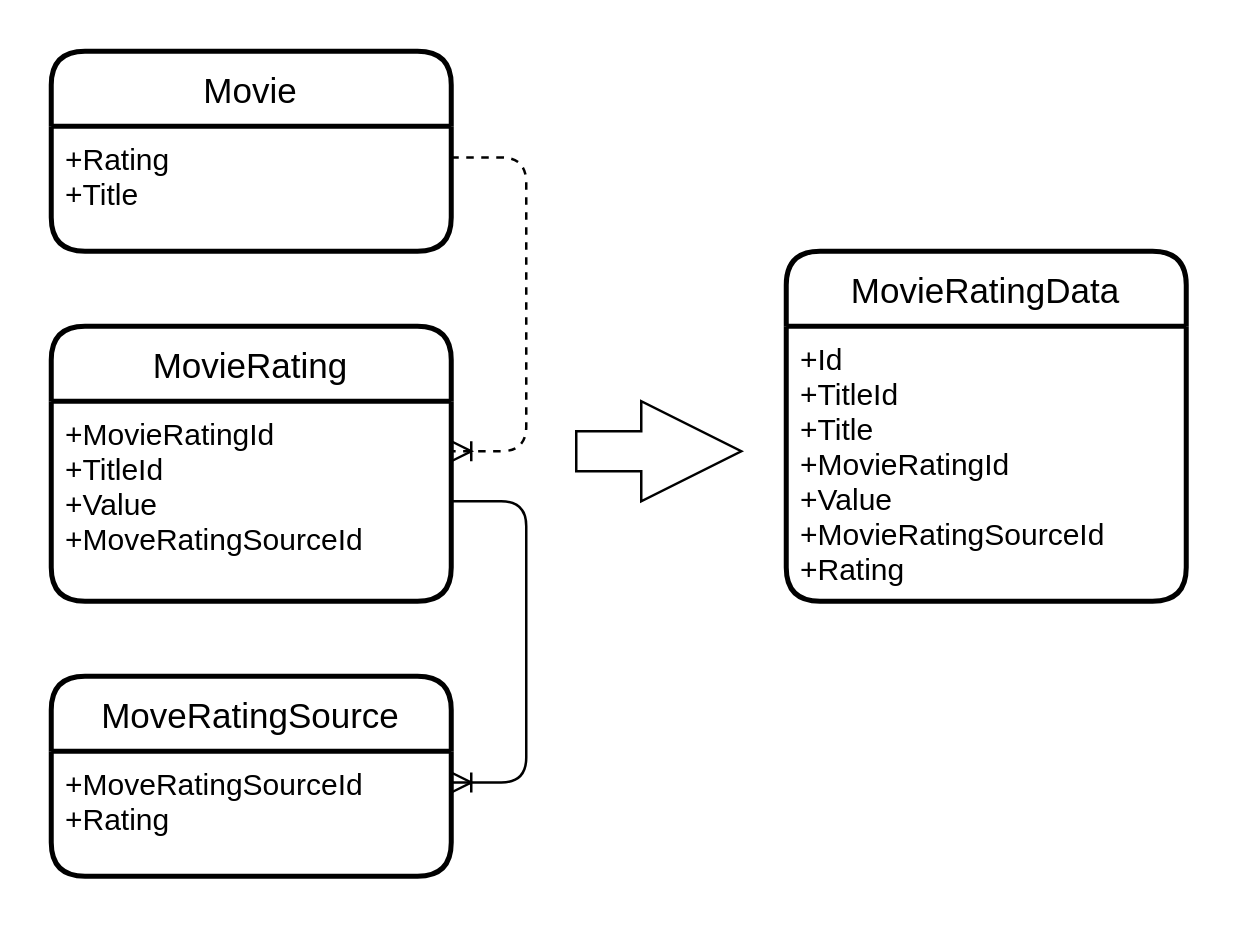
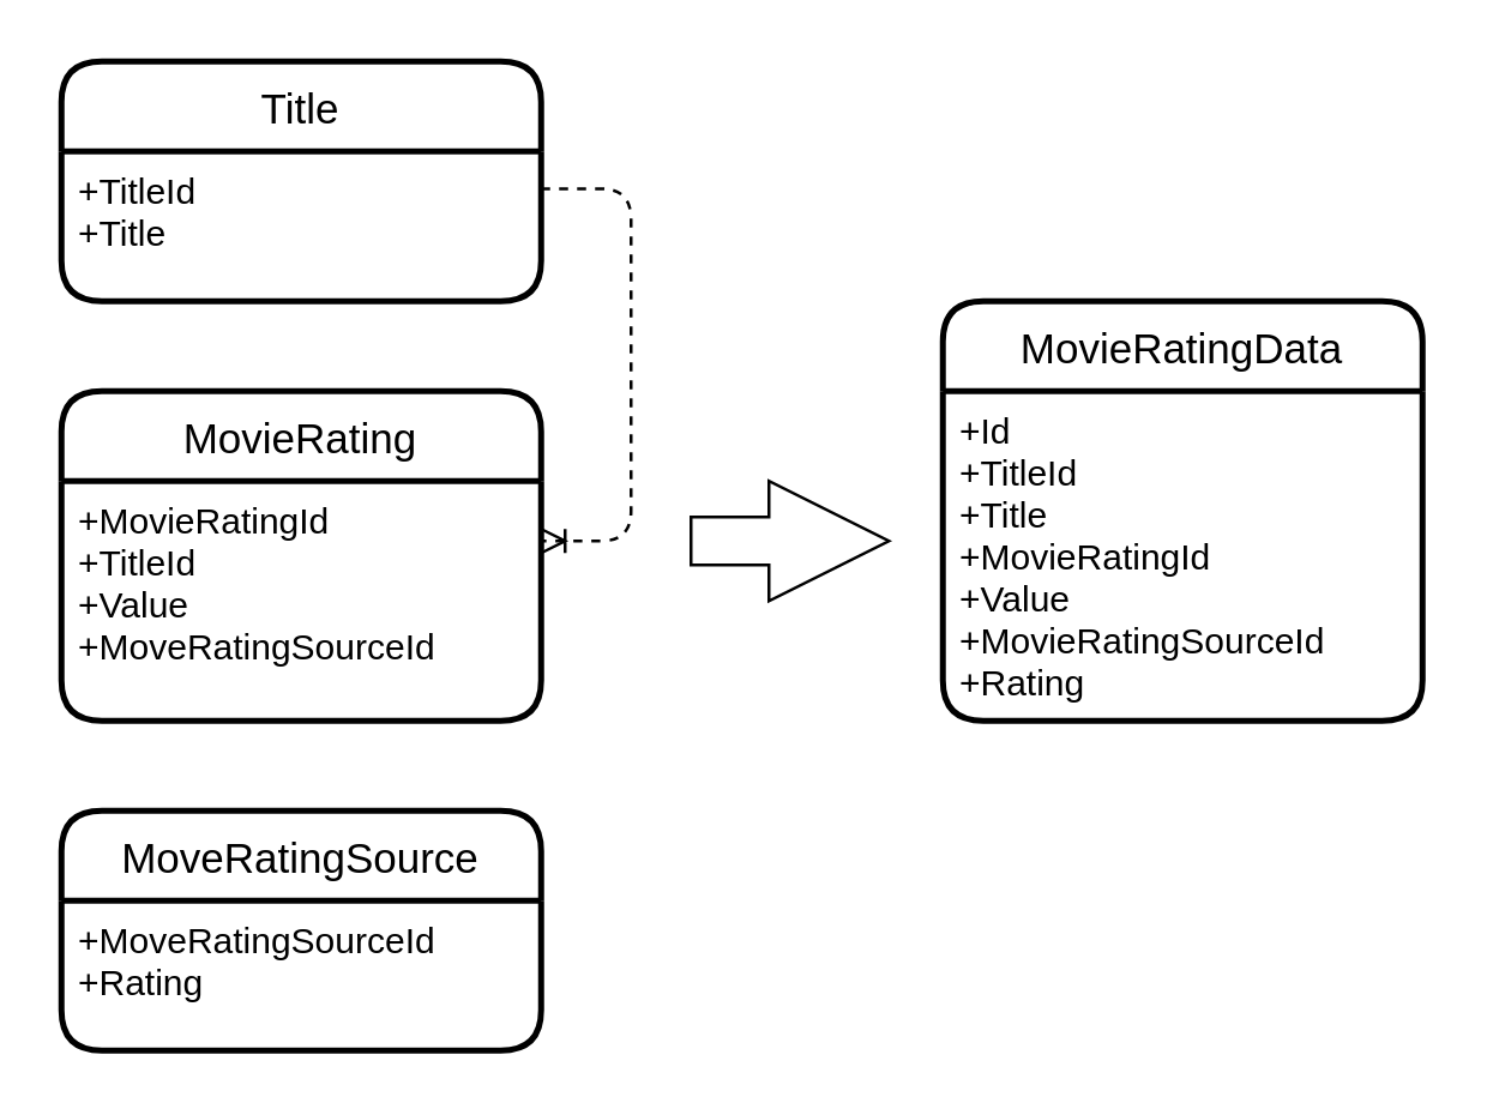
  <mxCell id="0" />
  <mxCell id="1" parent="0" />
- <mxCell id="2" value="Movie" style="swimlane;childLayout=stackLayout;horizontal=1;startSize=30;horizontalStack=0;rounded=1;fontSize=14;fontStyle=0;strokeWidth=2;resizeParent=0;resizeLast=1;shadow=0;dashed=0;align=center;" vertex="1" parent="1"><mxGeometry x="20" y="20" width="160" height="80" as="geometry" /></mxCell>
- <mxCell id="3" value="+Rating&#10;+Title" style="align=left;strokeColor=none;fillColor=none;spacingLeft=4;fontSize=12;verticalAlign=top;resizable=0;rotatable=0;part=1;" vertex="1" parent="2"><mxGeometry y="30" width="160" height="50" as="geometry" /></mxCell>
+ <mxCell id="2" value="Title" style="swimlane;childLayout=stackLayout;horizontal=1;startSize=30;horizontalStack=0;rounded=1;fontSize=14;fontStyle=0;strokeWidth=2;resizeParent=0;resizeLast=1;shadow=0;dashed=0;align=center;" vertex="1" parent="1"><mxGeometry x="20" y="20" width="160" height="80" as="geometry" /></mxCell>
+ <mxCell id="3" value="+TitleId&#10;+Title" style="align=left;strokeColor=none;fillColor=none;spacingLeft=4;fontSize=12;verticalAlign=top;resizable=0;rotatable=0;part=1;" vertex="1" parent="2"><mxGeometry y="30" width="160" height="50" as="geometry" /></mxCell>
  <mxCell id="4" value="MoveRatingSource" style="swimlane;childLayout=stackLayout;horizontal=1;startSize=30;horizontalStack=0;rounded=1;fontSize=14;fontStyle=0;strokeWidth=2;resizeParent=0;resizeLast=1;shadow=0;dashed=0;align=center;" vertex="1" parent="1"><mxGeometry x="20" y="270" width="160" height="80" as="geometry" /></mxCell>
  <mxCell id="5" value="+MoveRatingSourceId&#10;+Rating" style="align=left;strokeColor=none;fillColor=none;spacingLeft=4;fontSize=12;verticalAlign=top;resizable=0;rotatable=0;part=1;" vertex="1" parent="4"><mxGeometry y="30" width="160" height="50" as="geometry" /></mxCell>
  <mxCell id="6" value="MovieRating" style="swimlane;childLayout=stackLayout;horizontal=1;startSize=30;horizontalStack=0;rounded=1;fontSize=14;fontStyle=0;strokeWidth=2;resizeParent=0;resizeLast=1;shadow=0;dashed=0;align=center;" vertex="1" parent="1"><mxGeometry x="20" y="130" width="160" height="110" as="geometry" /></mxCell>
  <mxCell id="7" value="+MovieRatingId&#10;+TitleId&#10;+Value&#10;+MoveRatingSourceId" style="align=left;strokeColor=none;fillColor=none;spacingLeft=4;fontSize=12;verticalAlign=top;resizable=0;rotatable=0;part=1;" vertex="1" parent="6"><mxGeometry y="30" width="160" height="80" as="geometry" /></mxCell>
  <mxCell id="8" value="MovieRatingData" style="swimlane;childLayout=stackLayout;horizontal=1;startSize=30;horizontalStack=0;rounded=1;fontSize=14;fontStyle=0;strokeWidth=2;resizeParent=0;resizeLast=1;shadow=0;dashed=0;align=center;" vertex="1" parent="1"><mxGeometry x="314" y="100" width="160" height="140" as="geometry" /></mxCell>
  <mxCell id="9" value="+Id&#10;+TitleId&#10;+Title&#10;+MovieRatingId&#10;+Value&#10;+MovieRatingSourceId&#10;+Rating" style="align=left;strokeColor=none;fillColor=none;spacingLeft=4;fontSize=12;verticalAlign=top;resizable=0;rotatable=0;part=1;" vertex="1" parent="8"><mxGeometry y="30" width="160" height="110" as="geometry" /></mxCell>
  <mxCell id="10" value="" style="edgeStyle=entityRelationEdgeStyle;fontSize=12;html=1;endArrow=ERoneToMany;exitX=1;exitY=0.25;exitDx=0;exitDy=0;entryX=1;entryY=0.25;entryDx=0;entryDy=0;dashed=1;" edge="1" parent="1" source="3" target="7"><mxGeometry width="100" height="100" relative="1" as="geometry"><mxPoint x="340" y="300" as="sourcePoint" /><mxPoint x="440" y="200" as="targetPoint" /></mxGeometry></mxCell>
- <mxCell id="11" value="" style="edgeStyle=entityRelationEdgeStyle;fontSize=12;html=1;endArrow=ERoneToMany;exitX=1;exitY=0.5;exitDx=0;exitDy=0;entryX=1;entryY=0.25;entryDx=0;entryDy=0;" edge="1" parent="1" source="7" target="5"><mxGeometry width="100" height="100" relative="1" as="geometry"><mxPoint x="340" y="300" as="sourcePoint" /><mxPoint x="440" y="200" as="targetPoint" /></mxGeometry></mxCell>
  <mxCell id="12" value="" style="html=1;shadow=0;dashed=0;align=center;verticalAlign=middle;shape=mxgraph.arrows2.arrow;dy=0.6;dx=40;notch=0;" vertex="1" parent="1"><mxGeometry x="230" y="160" width="66" height="40" as="geometry" /></mxCell>
